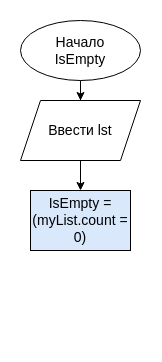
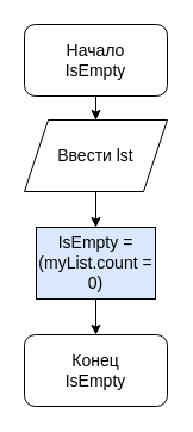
  <mxCell id="0" />
  <mxCell id="1" parent="0" />
  <mxCell id="2" style="edgeStyle=orthogonalEdgeStyle;rounded=0;orthogonalLoop=1;jettySize=auto;html=1;fontSize=14;" edge="1" parent="1" source="3" target="5"><mxGeometry relative="1" as="geometry"><mxPoint x="80" y="120" as="targetPoint" /></mxGeometry></mxCell>
- <mxCell id="3" value="Начало&lt;br&gt;&lt;div&gt;&lt;div&gt;IsEmpty&lt;/div&gt;&lt;/div&gt;" style="ellipse;whiteSpace=wrap;html=1;fontSize=14;" vertex="1" parent="1"><mxGeometry x="20" y="20" width="120" height="60" as="geometry" /></mxCell>
+ <mxCell id="3" value="Начало&lt;br&gt;&lt;div&gt;&lt;div&gt;IsEmpty&lt;/div&gt;&lt;/div&gt;" style="rounded=1;whiteSpace=wrap;html=1;fontSize=14;" vertex="1" parent="1"><mxGeometry x="20" y="20" width="120" height="60" as="geometry" /></mxCell>
  <mxCell id="4" style="edgeStyle=orthogonalEdgeStyle;rounded=0;orthogonalLoop=1;jettySize=auto;html=1;fontSize=14;" edge="1" parent="1" source="5" target="7"><mxGeometry relative="1" as="geometry"><mxPoint x="80" y="200" as="targetPoint" /></mxGeometry></mxCell>
  <mxCell id="5" value="Ввести lst" style="shape=parallelogram;perimeter=parallelogramPerimeter;whiteSpace=wrap;html=1;fixedSize=1;fontSize=14;" vertex="1" parent="1"><mxGeometry x="20" y="100" width="120" height="60" as="geometry" /></mxCell>
+ <mxCell id="6" style="edgeStyle=orthogonalEdgeStyle;rounded=0;orthogonalLoop=1;jettySize=auto;html=1;fontSize=14;" edge="1" parent="1" source="7" target="8"><mxGeometry relative="1" as="geometry"><mxPoint x="80" y="280" as="targetPoint" /></mxGeometry></mxCell>
  <mxCell id="7" value="IsEmpty = (myList.count = 0)" style="rounded=0;whiteSpace=wrap;html=1;fontSize=14;fillColor=#dae8fc;" vertex="1" parent="1"><mxGeometry x="30" y="190" width="100" height="60" as="geometry" /></mxCell>
+ <mxCell id="8" value="Конец&lt;div&gt;IsEmpty&lt;/div&gt;" style="rounded=1;whiteSpace=wrap;html=1;fontSize=14;" vertex="1" parent="1"><mxGeometry x="20" y="280" width="120" height="60" as="geometry" /></mxCell>
